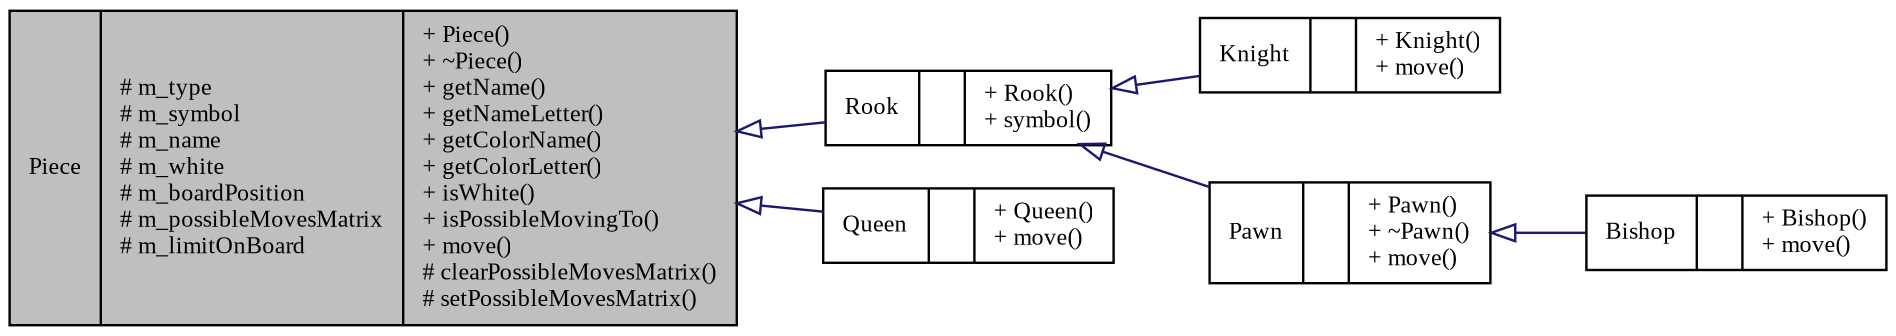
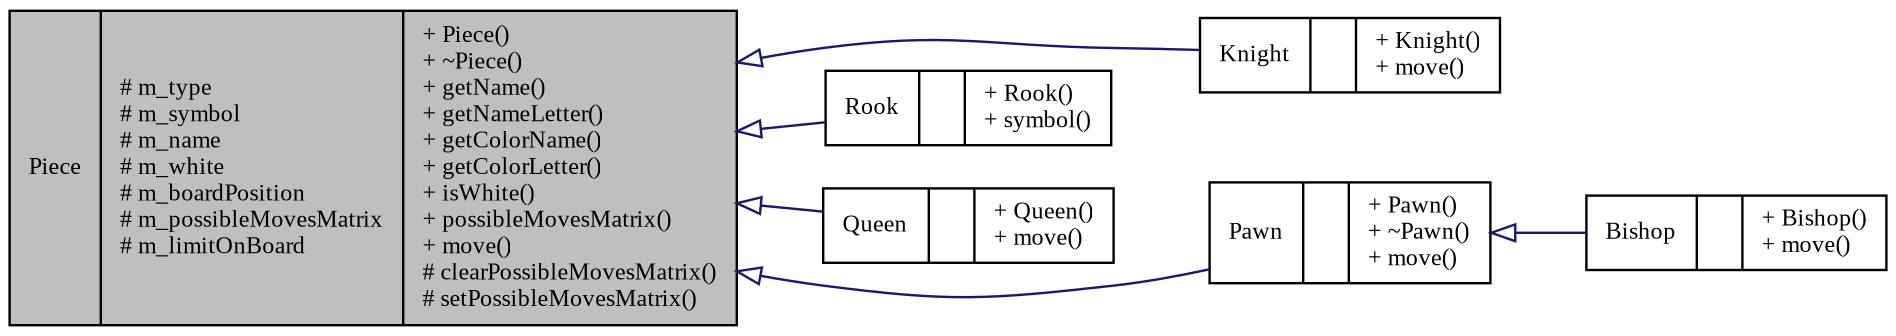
  digraph {
    fontname="Liberation Serif"
    rankdir=LR
    node [color=black fillcolor=white fontname="Liberation Serif" fontsize=10 shape=record style=filled]
    edge [arrowtail=onormal color=midnightblue dir=back fontname="Liberation Serif" fontsize=10 labelfontname=Helvetica labelfontsize=10 style=solid]
-   n1 [fillcolor=grey75 fontcolor=black height=0.2 label="{Piece\n|# m_type\l# m_symbol\l# m_name\l# m_white\l# m_boardPosition\l# m_possibleMovesMatrix\l# m_limitOnBoard\l|+ Piece()\l+ ~Piece()\l+ getName()\l+ getNameLetter()\l+ getColorName()\l+ getColorLetter()\l+ isWhite()\l+ isPossibleMovingTo()\l+ move()\l# clearPossibleMovesMatrix()\l# setPossibleMovesMatrix()\l}" width=0.4]
+   n1 [fillcolor=grey75 fontcolor=black height=0.2 label="{Piece\n|# m_type\l# m_symbol\l# m_name\l# m_white\l# m_boardPosition\l# m_possibleMovesMatrix\l# m_limitOnBoard\l|+ Piece()\l+ ~Piece()\l+ getName()\l+ getNameLetter()\l+ getColorName()\l+ getColorLetter()\l+ isWhite()\l+ possibleMovesMatrix()\l+ move()\l# clearPossibleMovesMatrix()\l# setPossibleMovesMatrix()\l}" width=0.4]
    n2 [height=0.2 label="{Knight\n||+ Knight()\l+ move()\l}" width=0.4]
    n3 [height=0.2 label="{Pawn\n||+ Pawn()\l+ ~Pawn()\l+ move()\l}" width=0.4]
    n4 [height=0.2 label="{Queen\n||+ Queen()\l+ move()\l}" width=0.4]
    n5 [height=0.2 label="{Rook\n||+ Rook()\l+ symbol()\l}" width=0.4]
    n6 [height=0.2 label="{Bishop\n||+ Bishop()\l+ move()\l}" width=0.4]
-   n5 -> n2
-   n5 -> n3
+   n1 -> n2
+   n1 -> n3
    n1 -> n4
    n1 -> n5
    n3 -> n6
  }
